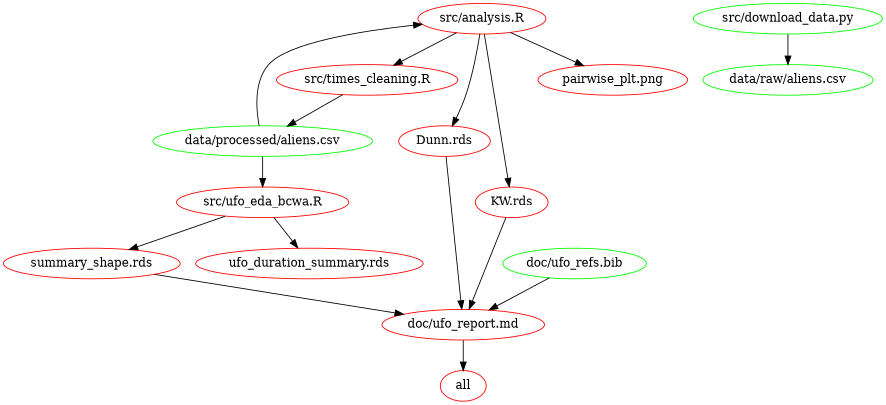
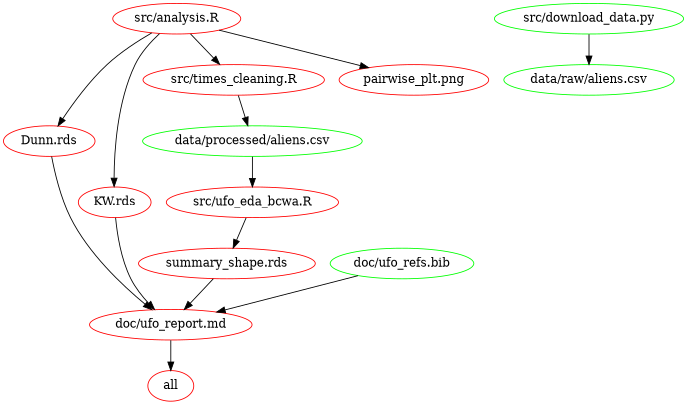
  digraph {
    node [color=red]
    n1 [label="Dunn.rds"]
    n2 [label="doc/ufo_report.md"]
    n3 [label=all]
    n4 [label="KW.rds"]
    n5 [color=green label="data/processed/aliens.csv"]
    n6 [label="src/analysis.R"]
    n7 [label="src/ufo_eda_bcwa.R"]
    n8 [label="src/times_cleaning.R"]
    n9 [label="pairwise_plt.png"]
    n10 [label="summary_shape.rds"]
-   n11 [label="ufo_duration_summary.rds"]
    n12 [color=green label="data/raw/aliens.csv"]
    n13 [color=green label="doc/ufo_refs.bib"]
    n14 [color=green label="src/download_data.py"]
    n1 -> n2
    n2 -> n3
    n4 -> n2
-   n5 -> n6
    n5 -> n7
    n6 -> n1
    n6 -> n4
    n6 -> n8
    n6 -> n9
    n7 -> n10
-   n7 -> n11
    n8 -> n5
    n10 -> n2
    n13 -> n2
    n14 -> n12
  }
